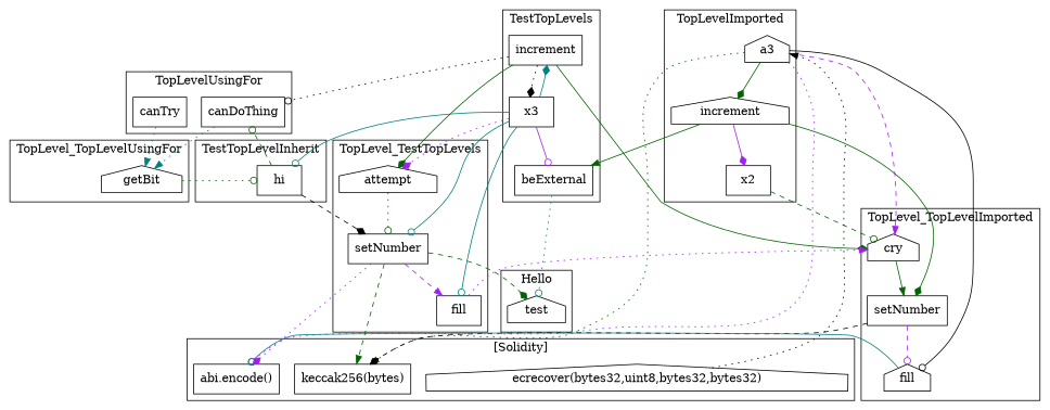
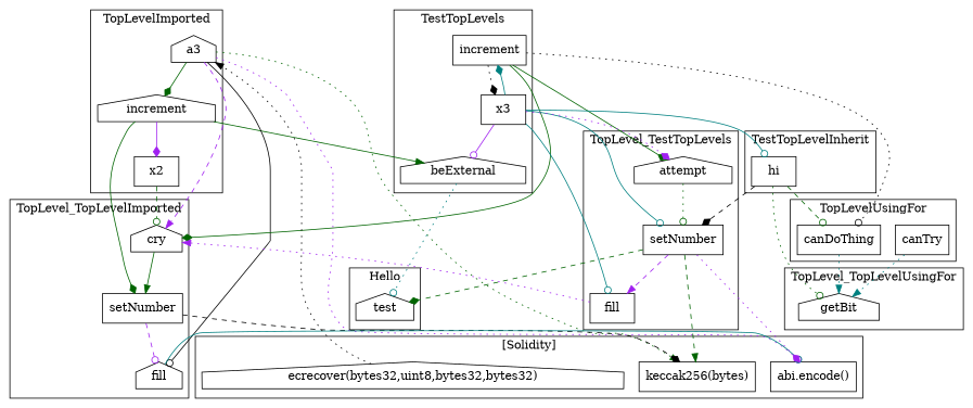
  strict digraph {
    node [shape=box]
    edge [arrowhead=odot color=darkgreen style=solid]
    n1 [label=test shape=house]
    n2 [label=x2]
    n3 [label=increment shape=house]
    n4 [label=a3 shape=house]
    n5 [label=canTry]
    n6 [label=canDoThing]
    n7 [label=increment]
-   n8 [label=beExternal]
+   n8 [label=beExternal shape=house]
    n9 [label=x3]
    n10 [label=setNumber]
    n11 [label=cry shape=house]
    n12 [label=fill shape=house]
    n13 [label=setNumber]
    n14 [label=fill]
    n15 [label=attempt shape=house]
    n16 [label=getBit shape=house]
    n17 [label=hi]
    "keccak256(bytes)"
    "ecrecover(bytes32,uint8,bytes32,bytes32)" [shape=house]
    "abi.encode()"
    subgraph cluster_1 {
      label=Hello
      n1
    }
    subgraph cluster_2 {
      label=TopLevelImported
      n2
      n3
      n4
    }
    subgraph cluster_3 {
      label=TopLevelUsingFor
      n5
      n6
    }
    subgraph cluster_4 {
      label=TestTopLevels
      n7
      n8
      n9
    }
    subgraph cluster_5 {
      label=TopLevel_TopLevelImported
      n10
      n11
      n12
    }
    subgraph cluster_6 {
      label=TopLevel_TestTopLevels
      n13
      n14
      n15
    }
    subgraph cluster_7 {
      label=TopLevel_TopLevelUsingFor
      n16
    }
    subgraph cluster_8 {
      label=TestTopLevelInherit
      n17
    }
    subgraph cluster_9 {
      label="[Solidity]"
      "keccak256(bytes)"
      "ecrecover(bytes32,uint8,bytes32,bytes32)"
      "abi.encode()"
    }
    n2 -> n11 [style=dashed]
    n3 -> n2 [arrowhead=diamond color=purple]
    n3 -> n8 [arrowhead=normal]
    n3 -> n10 [arrowhead=diamond]
    n4 -> n3 [arrowhead=diamond]
    n4 -> n11 [arrowhead=normal color=purple style=dashed]
    n4 -> n12 [color=black]
    n4 -> "keccak256(bytes)" [arrowhead=normal style=dotted]
    n4 -> "abi.encode()" [color=purple style=dotted]
    n5 -> n16 [arrowhead=normal color=teal style=dotted]
    n6 -> n16 [arrowhead=normal color=teal style=dotted]
    n7 -> n6 [color=black style=dotted]
    n7 -> n9 [arrowhead=diamond color=black style=dotted]
    n7 -> n11 [arrowhead=diamond]
    n7 -> n15 [arrowhead=diamond]
    n8 -> n1 [color=teal style=dotted]
    n9 -> n7 [arrowhead=diamond color=teal]
    n9 -> n8 [color=purple]
    n9 -> n13 [color=teal]
    n9 -> n14 [color=teal]
    n9 -> n15 [arrowhead=diamond color=purple style=dotted]
    n9 -> n17 [color=teal]
    n10 -> n12 [color=purple style=dashed]
    n10 -> "keccak256(bytes)" [arrowhead=diamond color=black style=dashed]
    n11 -> n10 [arrowhead=normal]
    n12 -> "abi.encode()" [color=teal]
    n13 -> n1 [arrowhead=diamond style=dashed]
    n13 -> n14 [arrowhead=normal color=purple style=dashed]
    n13 -> "keccak256(bytes)" [arrowhead=normal style=dashed]
    n13 -> "abi.encode()" [arrowhead=diamond color=purple style=dotted]
    n14 -> n11 [arrowhead=normal color=purple style=dotted]
    n15 -> n13 [style=dotted]
    n17 -> n6 [style=dashed]
    n17 -> n13 [arrowhead=diamond color=black style=dashed]
-   n16 -> n17 [style=dotted]
+   n17 -> n16 [style=dotted]
    "ecrecover(bytes32,uint8,bytes32,bytes32)" -> n4 [arrowhead=normal color=black style=dotted]
  }
